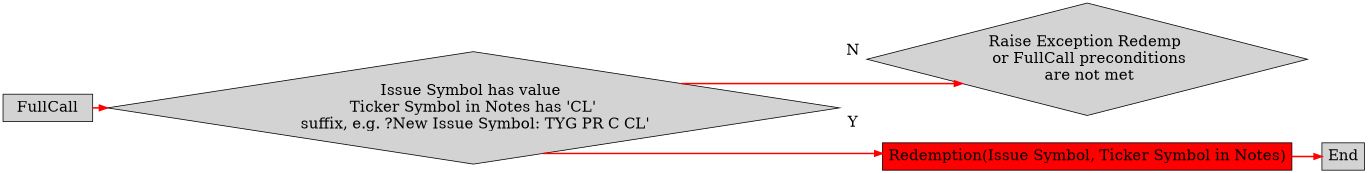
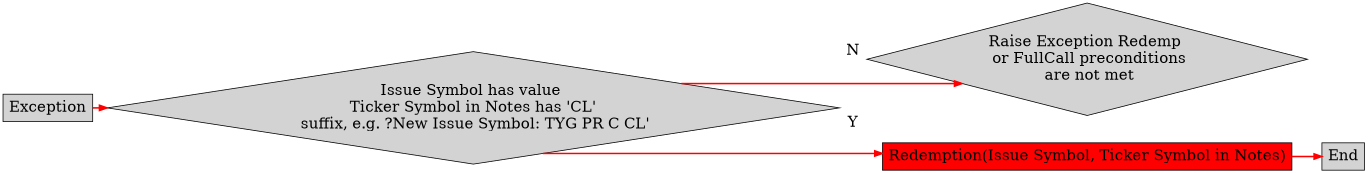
  digraph {
    compound=true
    fontsize=30
    nodesep=.5
    rankdir=LR
    ranksep=.25
    splines=ortho
    node [fontsize=20 shape=eclipse style=filled]
    edge [color=red fontsize=20 style=bold]
-   n1 [label=FullCall]
+   n1 [label=Exception]
    n2 [label="Issue Symbol has value \n Ticker Symbol in Notes has 'CL' \n suffix, e.g. ?New Issue Symbol: TYG PR C CL'" shape=diamond]
    n3 [label=End]
    n4 [label="Raise Exception Redemp \n  or FullCall preconditions \n are not met" shape=diamond]
    n5 [fillcolor=red label="Redemption(Issue Symbol, Ticker Symbol in Notes)" shape=box]
    n1 -> n2
    n2 -> n4 [label=N]
    n2 -> n5 [label=Y]
    n5 -> n3
  }
